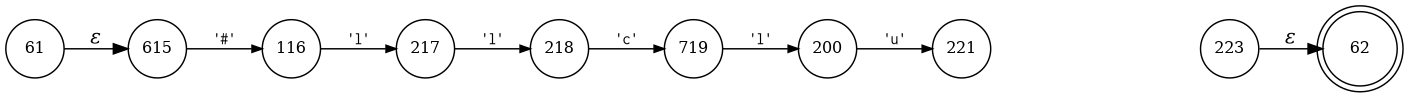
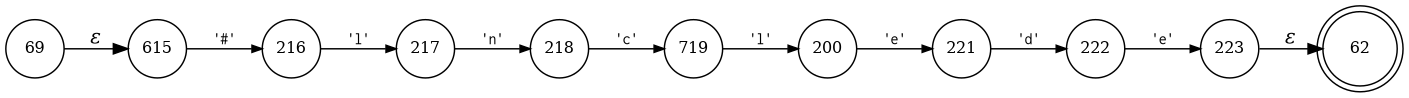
  digraph {
    rankdir=LR
    node [fixedsize=true fontsize=11 shape=circle peripheries=1]
    edge [arrowhead=normal arrowsize=.7 fontname=Courier fontsize=11]
    n1 [label=62 shape=doublecircle width=.6 peripheries=""]
    n2 [label=615 width=.55]
-   n3 [label=116 width=.55]
+   n3 [label=216 width=.55]
    n4 [label=217 width=.55]
    n5 [label=218 width=.55]
    n6 [label=719 width=.55]
    n7 [label=200 width=.55]
    n8 [label=221 width=.55]
-   n10 [label=61 width=.55]
+   n9 [label=222 width=.55]
+   n10 [label=69 width=.55]
    n11 [label=223 width=.55]
    n2 -> n3 [label="'#'"]
    n3 -> n4 [label="'l'"]
-   n4 -> n5 [label="'l'"]
+   n4 -> n5 [label="'n'"]
    n5 -> n6 [label="'c'"]
    n6 -> n7 [label="'l'"]
-   n7 -> n8 [label="'u'"]
+   n7 -> n8 [label="'e'"]
+   n8 -> n9 [label="'d'"]
+   n9 -> n11 [label="'e'"]
    n10 -> n2 [fontname="Times-Italic" label="&epsilon;" arrowhead="" arrowsize="" fontsize=""]
    n11 -> n1 [fontname="Times-Italic" label="&epsilon;" arrowhead="" arrowsize="" fontsize=""]
  }
